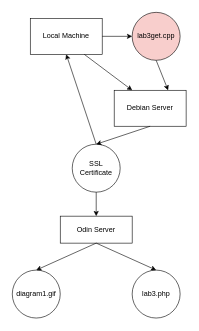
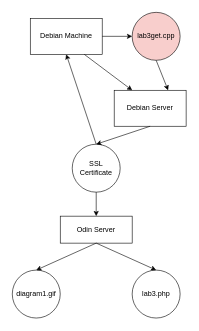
  <mxCell id="0" />
  <mxCell id="1" parent="0" />
- <mxCell id="2" value="Local Machine" style="rounded=0;whiteSpace=wrap;html=1;" vertex="1" parent="1"><mxGeometry x="50" y="30" width="120" height="60" as="geometry" /></mxCell>
+ <mxCell id="2" value="Debian Machine" style="rounded=0;whiteSpace=wrap;html=1;" vertex="1" parent="1"><mxGeometry x="50" y="30" width="120" height="60" as="geometry" /></mxCell>
  <mxCell id="3" value="lab3get.cpp" style="ellipse;whiteSpace=wrap;html=1;aspect=fixed;fillColor=#f8cecc;" vertex="1" parent="1"><mxGeometry x="220" y="20" width="80" height="80" as="geometry" /></mxCell>
  <mxCell id="4" value="Odin Server" style="rounded=0;whiteSpace=wrap;html=1;" vertex="1" parent="1"><mxGeometry x="100" y="360" width="120" height="45" as="geometry" /></mxCell>
  <mxCell id="5" value="SSL Certificate" style="ellipse;whiteSpace=wrap;html=1;aspect=fixed;" vertex="1" parent="1"><mxGeometry x="120" y="240" width="80" height="80" as="geometry" /></mxCell>
  <mxCell id="6" value="lab3.php" style="ellipse;whiteSpace=wrap;html=1;aspect=fixed;" vertex="1" parent="1"><mxGeometry x="220" y="450" width="80" height="80" as="geometry" /></mxCell>
  <mxCell id="7" value="diagram1.gif" style="ellipse;whiteSpace=wrap;html=1;aspect=fixed;" vertex="1" parent="1"><mxGeometry x="20" y="450" width="80" height="80" as="geometry" /></mxCell>
  <mxCell id="8" value="Debian Server" style="rounded=0;whiteSpace=wrap;html=1;" vertex="1" parent="1"><mxGeometry x="190" y="150" width="120" height="60" as="geometry" /></mxCell>
  <mxCell id="9" value="" style="endArrow=classic;html=1;exitX=0.75;exitY=1;exitDx=0;exitDy=0;entryX=0.25;entryY=0;entryDx=0;entryDy=0;" edge="1" parent="1" source="2" target="8"><mxGeometry width="50" height="50" relative="1" as="geometry"><mxPoint x="230" y="250" as="sourcePoint" /><mxPoint x="120" y="130" as="targetPoint" /></mxGeometry></mxCell>
  <mxCell id="10" value="" style="endArrow=classic;html=1;exitX=1;exitY=0.5;exitDx=0;exitDy=0;" edge="1" parent="1" source="2" target="3"><mxGeometry width="50" height="50" relative="1" as="geometry"><mxPoint x="230" y="200" as="sourcePoint" /><mxPoint x="280" y="150" as="targetPoint" /></mxGeometry></mxCell>
  <mxCell id="11" value="" style="endArrow=classic;html=1;exitX=0.5;exitY=1;exitDx=0;exitDy=0;entryX=0.75;entryY=0;entryDx=0;entryDy=0;" edge="1" parent="1" source="3" target="8"><mxGeometry width="50" height="50" relative="1" as="geometry"><mxPoint x="230" y="200" as="sourcePoint" /><mxPoint x="190" y="130" as="targetPoint" /></mxGeometry></mxCell>
  <mxCell id="12" value="" style="endArrow=classic;html=1;exitX=0.5;exitY=1;exitDx=0;exitDy=0;entryX=0.5;entryY=0;entryDx=0;entryDy=0;" edge="1" parent="1" source="8" target="5"><mxGeometry width="50" height="50" relative="1" as="geometry"><mxPoint x="230" y="310" as="sourcePoint" /><mxPoint x="280" y="260" as="targetPoint" /></mxGeometry></mxCell>
  <mxCell id="13" value="" style="endArrow=classic;html=1;exitX=0.5;exitY=1;exitDx=0;exitDy=0;entryX=0.5;entryY=0;entryDx=0;entryDy=0;" edge="1" parent="1" source="5" target="4"><mxGeometry width="50" height="50" relative="1" as="geometry"><mxPoint x="230" y="310" as="sourcePoint" /><mxPoint x="280" y="260" as="targetPoint" /></mxGeometry></mxCell>
  <mxCell id="14" value="" style="endArrow=classic;html=1;exitX=0.5;exitY=1;exitDx=0;exitDy=0;entryX=0.5;entryY=0;entryDx=0;entryDy=0;" edge="1" parent="1" source="4" target="7"><mxGeometry width="50" height="50" relative="1" as="geometry"><mxPoint x="180" y="420" as="sourcePoint" /><mxPoint x="230" y="370" as="targetPoint" /></mxGeometry></mxCell>
  <mxCell id="15" value="" style="endArrow=classic;html=1;exitX=0.5;exitY=1;exitDx=0;exitDy=0;entryX=0.5;entryY=0;entryDx=0;entryDy=0;" edge="1" parent="1" source="4" target="6"><mxGeometry width="50" height="50" relative="1" as="geometry"><mxPoint x="180" y="420" as="sourcePoint" /><mxPoint x="230" y="370" as="targetPoint" /></mxGeometry></mxCell>
  <mxCell id="16" value="" style="endArrow=classic;html=1;entryX=0.5;entryY=1;entryDx=0;entryDy=0;" edge="1" parent="1" target="2"><mxGeometry width="50" height="50" relative="1" as="geometry"><mxPoint x="160" y="240" as="sourcePoint" /><mxPoint x="230" y="140" as="targetPoint" /></mxGeometry></mxCell>
